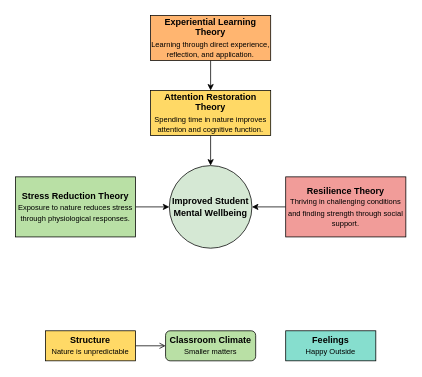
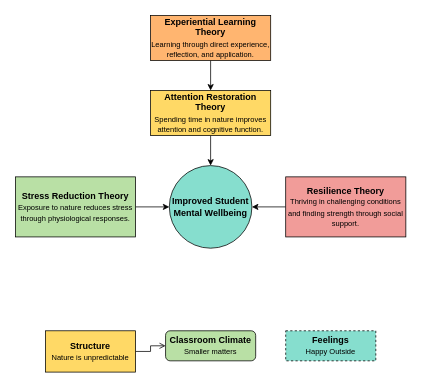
  <mxCell id="0" />
  <mxCell id="1" parent="0" />
  <mxCell id="2" style="edgeStyle=orthogonalEdgeStyle;rounded=0;orthogonalLoop=1;jettySize=auto;html=1;entryX=0;entryY=0.5;entryDx=0;entryDy=0;" edge="1" parent="1" source="3" target="4"><mxGeometry relative="1" as="geometry" /></mxCell>
  <mxCell id="3" value="&lt;font style=&quot;font-size: 12px;&quot;&gt;&lt;b&gt;Stress Reduction Theory&lt;/b&gt;&lt;/font&gt;&lt;div&gt;&lt;span style=&quot;font-size: 10px; background-color: transparent; color: light-dark(rgb(0, 0, 0), rgb(255, 255, 255));&quot;&gt;Exposure to nature reduces stress through physiological responses.&lt;/span&gt;&lt;/div&gt;" style="rounded=0;whiteSpace=wrap;html=1;fillColor=#B9E0A5;" vertex="1" parent="1"><mxGeometry x="20" y="235" width="160" height="80" as="geometry" /></mxCell>
- <mxCell id="4" value="&lt;div&gt;&lt;b&gt;&lt;span style=&quot;background-color: transparent; color: light-dark(rgb(0, 0, 0), rgb(255, 255, 255));&quot;&gt;Improved&amp;nbsp;&lt;/span&gt;&lt;span style=&quot;background-color: transparent; color: light-dark(rgb(0, 0, 0), rgb(255, 255, 255));&quot;&gt;Student Mental Wellbeing&lt;/span&gt;&lt;/b&gt;&lt;/div&gt;" style="ellipse;whiteSpace=wrap;html=1;aspect=fixed;fillColor=#d5e8d4;" vertex="1" parent="1"><mxGeometry x="225" y="220" width="110" height="110" as="geometry" /></mxCell>
+ <mxCell id="4" value="&lt;div&gt;&lt;b&gt;&lt;span style=&quot;background-color: transparent; color: light-dark(rgb(0, 0, 0), rgb(255, 255, 255));&quot;&gt;Improved&amp;nbsp;&lt;/span&gt;&lt;span style=&quot;background-color: transparent; color: light-dark(rgb(0, 0, 0), rgb(255, 255, 255));&quot;&gt;Student Mental Wellbeing&lt;/span&gt;&lt;/b&gt;&lt;/div&gt;" style="ellipse;whiteSpace=wrap;html=1;aspect=fixed;fillColor=#86DECE;" vertex="1" parent="1"><mxGeometry x="225" y="220" width="110" height="110" as="geometry" /></mxCell>
  <mxCell id="5" value="" style="edgeStyle=orthogonalEdgeStyle;rounded=0;orthogonalLoop=1;jettySize=auto;html=1;" edge="1" parent="1" source="6" target="8"><mxGeometry relative="1" as="geometry" /></mxCell>
  <mxCell id="6" value="&lt;b&gt;Experiential Learning Theory&lt;/b&gt;&lt;div&gt;&lt;div&gt;&lt;span style=&quot;background-color: transparent; color: light-dark(rgb(0, 0, 0), rgb(255, 255, 255));&quot;&gt;&lt;font style=&quot;font-size: 10px;&quot;&gt;Learning through direct experience, reflection, and application.&lt;/font&gt;&lt;/span&gt;&lt;/div&gt;&lt;/div&gt;" style="rounded=0;whiteSpace=wrap;html=1;fillColor=#FFB570;" vertex="1" parent="1"><mxGeometry x="200" y="20" width="160" height="60" as="geometry" /></mxCell>
  <mxCell id="7" style="edgeStyle=orthogonalEdgeStyle;rounded=0;orthogonalLoop=1;jettySize=auto;html=1;entryX=0.5;entryY=0;entryDx=0;entryDy=0;" edge="1" parent="1" source="8" target="4"><mxGeometry relative="1" as="geometry" /></mxCell>
  <mxCell id="8" value="&lt;div&gt;&lt;b&gt;Attention Restoration Theory&lt;/b&gt;&lt;/div&gt;&lt;div&gt;&lt;div&gt;&lt;font style=&quot;font-size: 10px;&quot;&gt;Spending time in nature improves attention and cognitive function.&lt;/font&gt;&lt;/div&gt;&lt;/div&gt;" style="rounded=0;whiteSpace=wrap;html=1;fillColor=#FFD966;" vertex="1" parent="1"><mxGeometry x="200" y="120" width="160" height="60" as="geometry" /></mxCell>
  <mxCell id="9" style="edgeStyle=orthogonalEdgeStyle;rounded=0;orthogonalLoop=1;jettySize=auto;html=1;entryX=1;entryY=0.5;entryDx=0;entryDy=0;" edge="1" parent="1" source="10" target="4"><mxGeometry relative="1" as="geometry" /></mxCell>
  <mxCell id="10" value="&lt;b&gt;Resilience Theory&lt;/b&gt;&lt;div&gt;&lt;div&gt;&lt;font style=&quot;font-size: 10px;&quot;&gt;Thriving in challenging conditions and finding strength through social support.&lt;/font&gt;&lt;/div&gt;&lt;/div&gt;" style="rounded=0;whiteSpace=wrap;html=1;fillColor=#F19C99;" vertex="1" parent="1"><mxGeometry x="380" y="235" width="160" height="80" as="geometry" /></mxCell>
  <mxCell id="11" value="" style="edgeStyle=orthogonalEdgeStyle;rounded=0;orthogonalLoop=1;jettySize=auto;html=1;endArrow=open;" edge="1" parent="1" source="12" target="13"><mxGeometry relative="1" as="geometry" /></mxCell>
- <mxCell id="12" value="&lt;b&gt;Structure&lt;/b&gt;&lt;br&gt;&lt;div&gt;&lt;span style=&quot;font-size: 10px; background-color: transparent; color: light-dark(rgb(0, 0, 0), rgb(255, 255, 255));&quot;&gt;Nature is unpredictable&lt;/span&gt;&lt;/div&gt;" style="rounded=0;whiteSpace=wrap;html=1;fillColor=#FFD966;" vertex="1" parent="1"><mxGeometry x="60" y="440" width="120" height="40" as="geometry" /></mxCell>
+ <mxCell id="12" value="&lt;b&gt;Structure&lt;/b&gt;&lt;br&gt;&lt;div&gt;&lt;span style=&quot;font-size: 10px; background-color: transparent; color: light-dark(rgb(0, 0, 0), rgb(255, 255, 255));&quot;&gt;Nature is unpredictable&lt;/span&gt;&lt;/div&gt;" style="rounded=0;whiteSpace=wrap;html=1;fillColor=#FFD966;" vertex="1" parent="1"><mxGeometry x="60" y="440" width="120" height="55" as="geometry" /></mxCell>
  <mxCell id="13" value="&lt;div&gt;&lt;span style=&quot;background-color: transparent; color: light-dark(rgb(0, 0, 0), rgb(255, 255, 255));&quot;&gt;&lt;b&gt;Classroom Climate&lt;/b&gt;&lt;/span&gt;&lt;/div&gt;&lt;div&gt;&lt;span style=&quot;font-size: 10px; background-color: transparent; color: light-dark(rgb(0, 0, 0), rgb(255, 255, 255));&quot;&gt;Smaller matters&lt;/span&gt;&lt;/div&gt;" style="whiteSpace=wrap;html=1;fillColor=#B9E0A5;rounded=1;" vertex="1" parent="1"><mxGeometry x="220" y="440" width="120" height="40" as="geometry" /></mxCell>
- <mxCell id="14" value="&lt;div&gt;&lt;span style=&quot;background-color: transparent; color: light-dark(rgb(0, 0, 0), rgb(255, 255, 255));&quot;&gt;&lt;b&gt;Feelings&lt;/b&gt;&lt;/span&gt;&lt;/div&gt;&lt;div&gt;&lt;span style=&quot;font-size: 10px;&quot;&gt;Happy Outside&lt;/span&gt;&lt;/div&gt;" style="rounded=0;whiteSpace=wrap;html=1;fillColor=#86DECE;" vertex="1" parent="1"><mxGeometry x="380" y="440" width="120" height="40" as="geometry" /></mxCell>
+ <mxCell id="14" value="&lt;div&gt;&lt;span style=&quot;background-color: transparent; color: light-dark(rgb(0, 0, 0), rgb(255, 255, 255));&quot;&gt;&lt;b&gt;Feelings&lt;/b&gt;&lt;/span&gt;&lt;/div&gt;&lt;div&gt;&lt;span style=&quot;font-size: 10px;&quot;&gt;Happy Outside&lt;/span&gt;&lt;/div&gt;" style="rounded=0;whiteSpace=wrap;html=1;fillColor=#86DECE;dashed=1;" vertex="1" parent="1"><mxGeometry x="380" y="440" width="120" height="40" as="geometry" /></mxCell>
